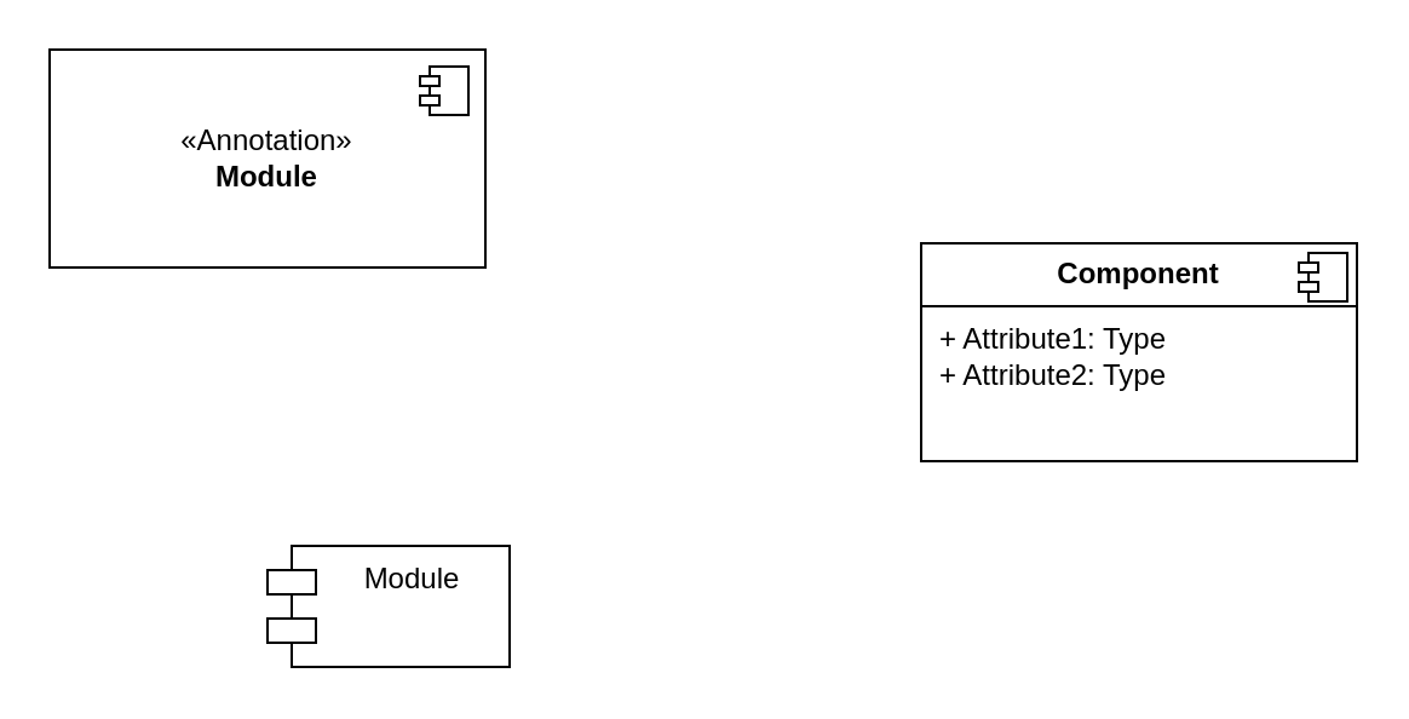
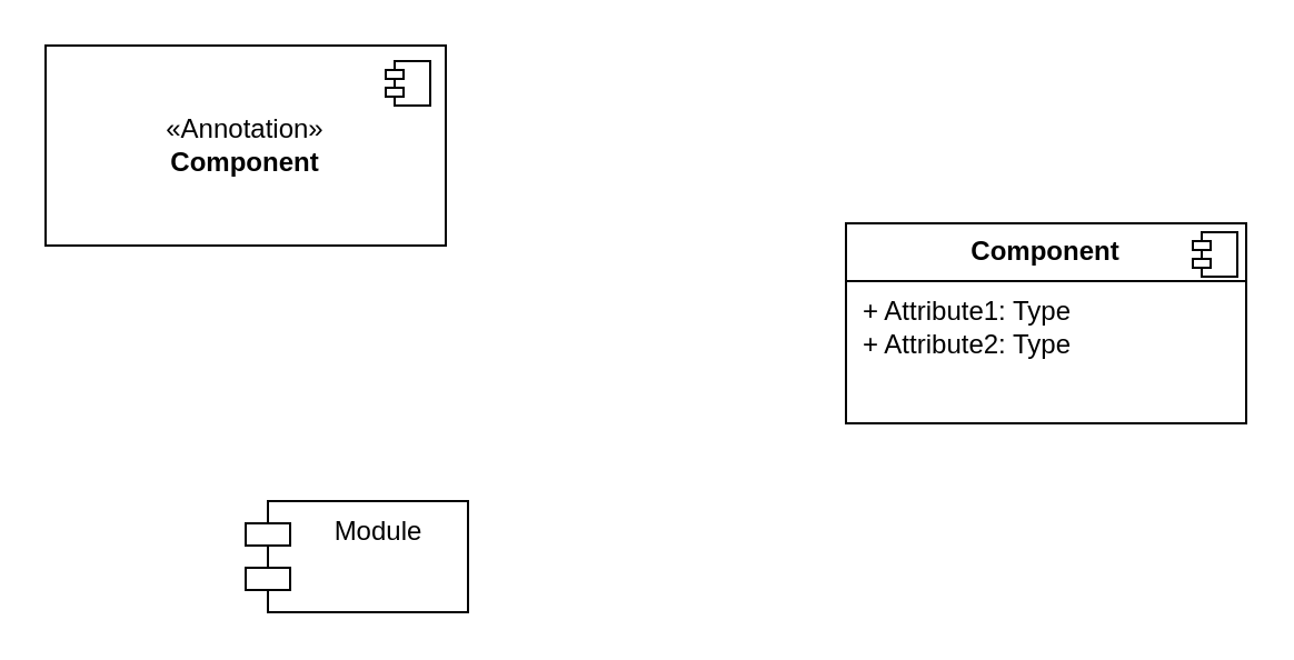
  <mxCell id="0" />
  <mxCell id="1" parent="0" />
- <mxCell id="2" value="&amp;laquo;Annotation&amp;raquo;&lt;br/&gt;&lt;b&gt;Module&lt;/b&gt;" style="html=1;dropTarget=0;whiteSpace=wrap;" vertex="1" parent="1"><mxGeometry x="20" y="20" width="180" height="90" as="geometry" /></mxCell>
+ <mxCell id="2" value="&amp;laquo;Annotation&amp;raquo;&lt;br/&gt;&lt;b&gt;Component&lt;/b&gt;" style="html=1;dropTarget=0;whiteSpace=wrap;" vertex="1" parent="1"><mxGeometry x="20" y="20" width="180" height="90" as="geometry" /></mxCell>
  <mxCell id="3" value="" style="shape=module;jettyWidth=8;jettyHeight=4;" vertex="1" parent="2"><mxGeometry x="1" width="20" height="20" relative="1" as="geometry"><mxPoint x="-27" y="7" as="offset" /></mxGeometry></mxCell>
  <mxCell id="4" value="&lt;p style=&quot;margin:0px;margin-top:6px;text-align:center;&quot;&gt;&lt;b&gt;Component&lt;/b&gt;&lt;/p&gt;&lt;hr size=&quot;1&quot; style=&quot;border-style:solid;&quot;/&gt;&lt;p style=&quot;margin:0px;margin-left:8px;&quot;&gt;+ Attribute1: Type&lt;br/&gt;+ Attribute2: Type&lt;/p&gt;" style="align=left;overflow=fill;html=1;dropTarget=0;whiteSpace=wrap;" vertex="1" parent="1"><mxGeometry x="380" y="100" width="180" height="90" as="geometry" /></mxCell>
  <mxCell id="5" value="" style="shape=component;jettyWidth=8;jettyHeight=4;" vertex="1" parent="4"><mxGeometry x="1" width="20" height="20" relative="1" as="geometry"><mxPoint x="-24" y="4" as="offset" /></mxGeometry></mxCell>
  <mxCell id="6" value="Module" style="shape=module;align=left;spacingLeft=20;align=center;verticalAlign=top;whiteSpace=wrap;html=1;" vertex="1" parent="1"><mxGeometry x="110" y="225" width="100" height="50" as="geometry" /></mxCell>
